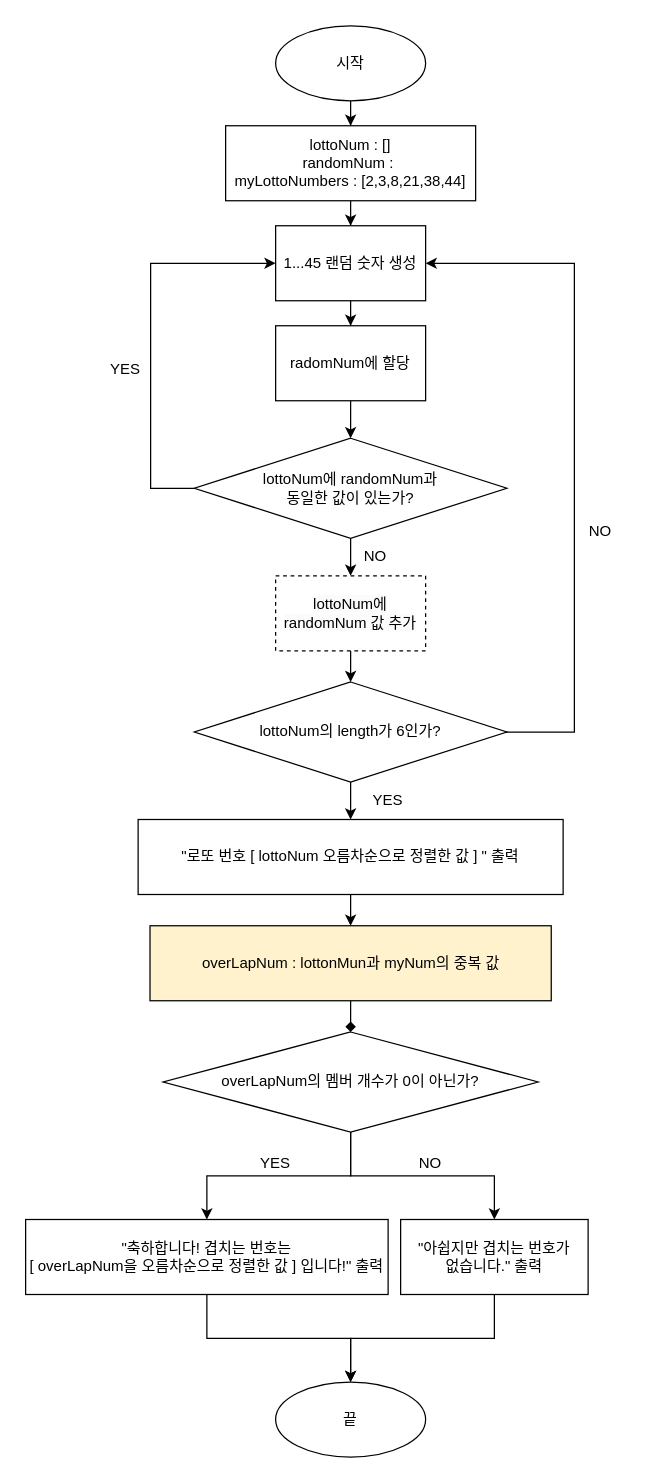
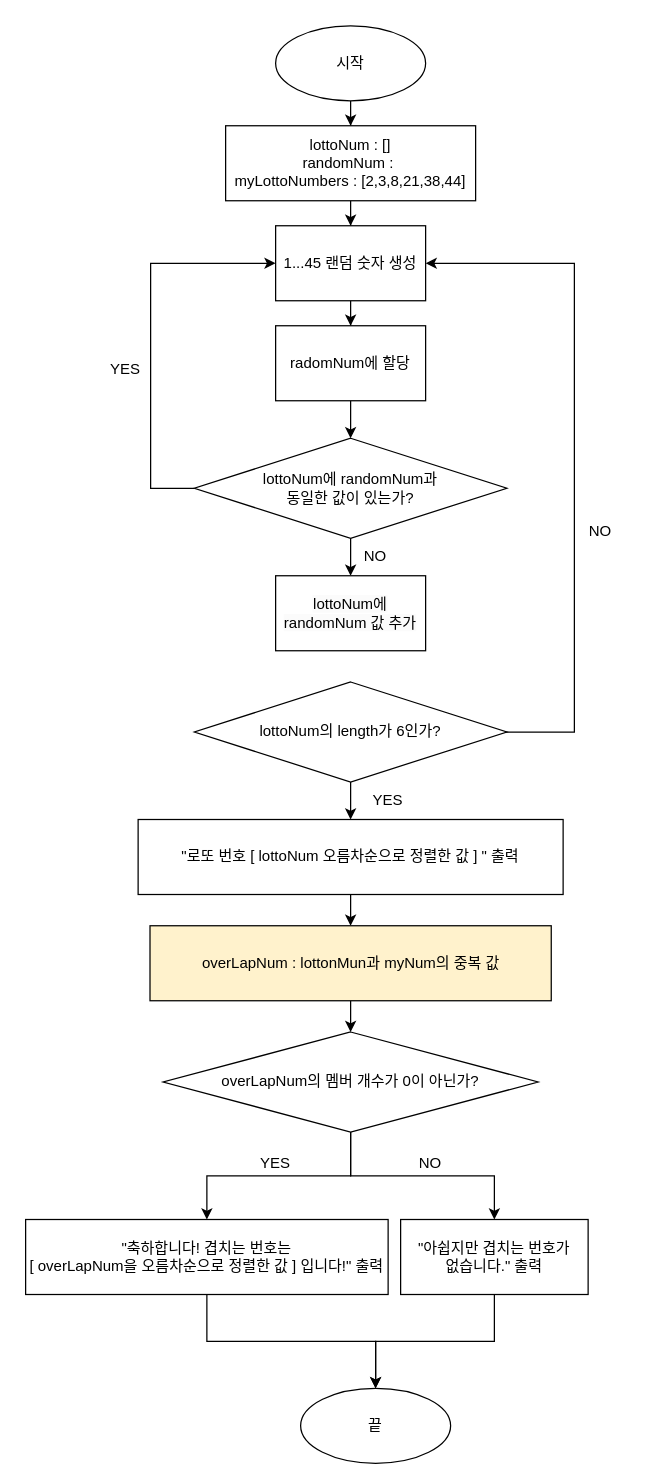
  <mxCell id="0" />
  <mxCell id="1" parent="0" />
  <mxCell id="2" style="edgeStyle=orthogonalEdgeStyle;rounded=0;orthogonalLoop=1;jettySize=auto;html=1;entryX=0.5;entryY=0;entryDx=0;entryDy=0;" parent="1" source="3" target="5" edge="1"><mxGeometry relative="1" as="geometry" /></mxCell>
  <mxCell id="3" value="시작" style="ellipse;whiteSpace=wrap;html=1;" parent="1" vertex="1"><mxGeometry x="220" y="20" width="120" height="60" as="geometry" /></mxCell>
  <mxCell id="4" value="" style="edgeStyle=orthogonalEdgeStyle;rounded=0;orthogonalLoop=1;jettySize=auto;html=1;" parent="1" source="5" target="10" edge="1"><mxGeometry relative="1" as="geometry" /></mxCell>
  <mxCell id="5" value="lottoNum : []&lt;br&gt;randomNum :&amp;nbsp;&lt;br&gt;myLottoNumbers : [2,3,8,21,38,44]" style="rounded=0;whiteSpace=wrap;html=1;" parent="1" vertex="1"><mxGeometry x="180" y="100" width="200" height="60" as="geometry" /></mxCell>
  <mxCell id="6" style="edgeStyle=orthogonalEdgeStyle;rounded=0;orthogonalLoop=1;jettySize=auto;html=1;" edge="1" parent="1" source="7" target="26"><mxGeometry relative="1" as="geometry" /></mxCell>
  <mxCell id="7" value="&quot;로또 번호 [ lottoNum 오름차순으로 정렬한 값 ] &quot; 출력" style="rounded=0;whiteSpace=wrap;html=1;" parent="1" vertex="1"><mxGeometry x="110" y="655" width="340" height="60" as="geometry" /></mxCell>
- <mxCell id="8" value="끝" style="ellipse;whiteSpace=wrap;html=1;" parent="1" vertex="1"><mxGeometry x="220" y="1105" width="120" height="60" as="geometry" /></mxCell>
+ <mxCell id="8" value="끝" style="ellipse;whiteSpace=wrap;html=1;" parent="1" vertex="1"><mxGeometry x="240" y="1110" width="120" height="60" as="geometry" /></mxCell>
  <mxCell id="9" value="" style="edgeStyle=orthogonalEdgeStyle;rounded=0;orthogonalLoop=1;jettySize=auto;html=1;" parent="1" source="10" target="12" edge="1"><mxGeometry relative="1" as="geometry" /></mxCell>
  <mxCell id="10" value="1...45 랜덤 숫자 생성" style="whiteSpace=wrap;html=1;rounded=0;" parent="1" vertex="1"><mxGeometry x="220" y="180" width="120" height="60" as="geometry" /></mxCell>
  <mxCell id="11" value="" style="edgeStyle=orthogonalEdgeStyle;rounded=0;orthogonalLoop=1;jettySize=auto;html=1;" parent="1" source="12" target="15" edge="1"><mxGeometry relative="1" as="geometry" /></mxCell>
  <mxCell id="12" value="radomNum에 할당" style="whiteSpace=wrap;html=1;rounded=0;" parent="1" vertex="1"><mxGeometry x="220" y="260" width="120" height="60" as="geometry" /></mxCell>
  <mxCell id="13" style="edgeStyle=orthogonalEdgeStyle;rounded=0;orthogonalLoop=1;jettySize=auto;html=1;entryX=0;entryY=0.5;entryDx=0;entryDy=0;" parent="1" source="15" target="10" edge="1"><mxGeometry relative="1" as="geometry"><Array as="points"><mxPoint x="120" y="390" /><mxPoint x="120" y="210" /></Array></mxGeometry></mxCell>
  <mxCell id="14" value="" style="edgeStyle=orthogonalEdgeStyle;rounded=0;orthogonalLoop=1;jettySize=auto;html=1;" parent="1" source="15" target="18" edge="1"><mxGeometry relative="1" as="geometry" /></mxCell>
  <mxCell id="15" value="lottoNum에 randomNum과 &lt;br&gt;동일한 값이 있는가?" style="rhombus;whiteSpace=wrap;html=1;rounded=0;" parent="1" vertex="1"><mxGeometry x="155" y="350" width="250" height="80" as="geometry" /></mxCell>
  <mxCell id="16" value="YES" style="text;html=1;align=center;verticalAlign=middle;whiteSpace=wrap;rounded=0;" parent="1" vertex="1"><mxGeometry x="70" y="280" width="60" height="30" as="geometry" /></mxCell>
- <mxCell id="17" value="" style="edgeStyle=orthogonalEdgeStyle;rounded=0;orthogonalLoop=1;jettySize=auto;html=1;" parent="1" source="18" target="20" edge="1"><mxGeometry relative="1" as="geometry" /></mxCell>
- <mxCell id="18" value="&lt;span style=&quot;color: rgb(0, 0, 0); font-family: Helvetica; font-size: 12px; font-style: normal; font-variant-ligatures: normal; font-variant-caps: normal; font-weight: 400; letter-spacing: normal; orphans: 2; text-align: center; text-indent: 0px; text-transform: none; widows: 2; word-spacing: 0px; -webkit-text-stroke-width: 0px; background-color: rgb(251, 251, 251); text-decoration-thickness: initial; text-decoration-style: initial; text-decoration-color: initial; float: none; display: inline !important;&quot;&gt;lottoNum에 randomNum 값 추가&lt;/span&gt;" style="whiteSpace=wrap;html=1;rounded=0;dashed=1;" parent="1" vertex="1"><mxGeometry x="220" y="460" width="120" height="60" as="geometry" /></mxCell>
+ <mxCell id="18" value="&lt;span style=&quot;color: rgb(0, 0, 0); font-family: Helvetica; font-size: 12px; font-style: normal; font-variant-ligatures: normal; font-variant-caps: normal; font-weight: 400; letter-spacing: normal; orphans: 2; text-align: center; text-indent: 0px; text-transform: none; widows: 2; word-spacing: 0px; -webkit-text-stroke-width: 0px; background-color: rgb(251, 251, 251); text-decoration-thickness: initial; text-decoration-style: initial; text-decoration-color: initial; float: none; display: inline !important;&quot;&gt;lottoNum에 randomNum 값 추가&lt;/span&gt;" style="whiteSpace=wrap;html=1;rounded=0;" parent="1" vertex="1"><mxGeometry x="220" y="460" width="120" height="60" as="geometry" /></mxCell>
  <mxCell id="19" style="edgeStyle=orthogonalEdgeStyle;rounded=0;orthogonalLoop=1;jettySize=auto;html=1;entryX=0.5;entryY=0;entryDx=0;entryDy=0;" parent="1" source="20" target="7" edge="1"><mxGeometry relative="1" as="geometry" /></mxCell>
  <mxCell id="20" value="lottoNum의 length가 6인가?" style="rhombus;whiteSpace=wrap;html=1;rounded=0;" parent="1" vertex="1"><mxGeometry x="155" y="545" width="250" height="80" as="geometry" /></mxCell>
  <mxCell id="21" value="YES" style="text;html=1;align=center;verticalAlign=middle;whiteSpace=wrap;rounded=0;" parent="1" vertex="1"><mxGeometry x="280" y="625" width="60" height="30" as="geometry" /></mxCell>
  <mxCell id="22" style="edgeStyle=orthogonalEdgeStyle;rounded=0;orthogonalLoop=1;jettySize=auto;html=1;entryX=1;entryY=0.5;entryDx=0;entryDy=0;" parent="1" target="10" edge="1"><mxGeometry relative="1" as="geometry"><mxPoint x="404.04" y="585" as="sourcePoint" /><mxPoint x="380" y="190" as="targetPoint" /><Array as="points"><mxPoint x="459" y="585" /><mxPoint x="459" y="210" /></Array></mxGeometry></mxCell>
  <mxCell id="23" value="NO" style="text;html=1;align=center;verticalAlign=middle;whiteSpace=wrap;rounded=0;" parent="1" vertex="1"><mxGeometry x="450" y="410" width="60" height="30" as="geometry" /></mxCell>
  <mxCell id="24" value="NO" style="text;html=1;align=center;verticalAlign=middle;whiteSpace=wrap;rounded=0;" parent="1" vertex="1"><mxGeometry x="270" y="430" width="60" height="30" as="geometry" /></mxCell>
- <mxCell id="25" value="" style="edgeStyle=orthogonalEdgeStyle;rounded=0;orthogonalLoop=1;jettySize=auto;html=1;endArrow=diamond;" parent="1" source="26" target="29" edge="1"><mxGeometry relative="1" as="geometry" /></mxCell>
+ <mxCell id="25" value="" style="edgeStyle=orthogonalEdgeStyle;rounded=0;orthogonalLoop=1;jettySize=auto;html=1;" parent="1" source="26" target="29" edge="1"><mxGeometry relative="1" as="geometry" /></mxCell>
  <mxCell id="26" value="overLapNum : lottonMun과 myNum의 중복 값" style="whiteSpace=wrap;html=1;rounded=0;fillColor=#fff2cc;" parent="1" vertex="1"><mxGeometry x="119.5" y="740" width="321" height="60" as="geometry" /></mxCell>
  <mxCell id="27" value="" style="edgeStyle=orthogonalEdgeStyle;rounded=0;orthogonalLoop=1;jettySize=auto;html=1;" parent="1" source="29" target="31" edge="1"><mxGeometry relative="1" as="geometry" /></mxCell>
  <mxCell id="28" value="" style="edgeStyle=orthogonalEdgeStyle;rounded=0;orthogonalLoop=1;jettySize=auto;html=1;" parent="1" source="29" target="33" edge="1"><mxGeometry relative="1" as="geometry" /></mxCell>
  <mxCell id="29" value="overLapNum의 멤버 개수가 0이 아닌가?" style="rhombus;whiteSpace=wrap;html=1;rounded=0;" parent="1" vertex="1"><mxGeometry x="130" y="825" width="300" height="80" as="geometry" /></mxCell>
  <mxCell id="30" style="edgeStyle=orthogonalEdgeStyle;rounded=0;orthogonalLoop=1;jettySize=auto;html=1;" parent="1" source="31" target="8" edge="1"><mxGeometry relative="1" as="geometry" /></mxCell>
  <mxCell id="31" value="&quot;축하합니다! 겹치는 번호는 &lt;br&gt;[ overLapNum을 오름차순으로 정렬한 값 ]&amp;nbsp;입니다!&quot; 출력" style="rounded=0;whiteSpace=wrap;html=1;" parent="1" vertex="1"><mxGeometry x="20" y="975" width="290" height="60" as="geometry" /></mxCell>
  <mxCell id="32" style="edgeStyle=orthogonalEdgeStyle;rounded=0;orthogonalLoop=1;jettySize=auto;html=1;entryX=0.5;entryY=0;entryDx=0;entryDy=0;" parent="1" source="33" target="8" edge="1"><mxGeometry relative="1" as="geometry" /></mxCell>
  <mxCell id="33" value="&quot;아쉽지만 겹치는 번호가 &lt;br&gt;없습니다.&quot; 출력" style="rounded=0;whiteSpace=wrap;html=1;" parent="1" vertex="1"><mxGeometry x="320" y="975" width="150" height="60" as="geometry" /></mxCell>
  <mxCell id="34" value="YES" style="text;html=1;align=center;verticalAlign=middle;whiteSpace=wrap;rounded=0;" parent="1" vertex="1"><mxGeometry x="190" y="915" width="60" height="30" as="geometry" /></mxCell>
  <mxCell id="35" value="NO" style="text;html=1;align=center;verticalAlign=middle;whiteSpace=wrap;rounded=0;" parent="1" vertex="1"><mxGeometry x="314" y="915" width="60" height="30" as="geometry" /></mxCell>
